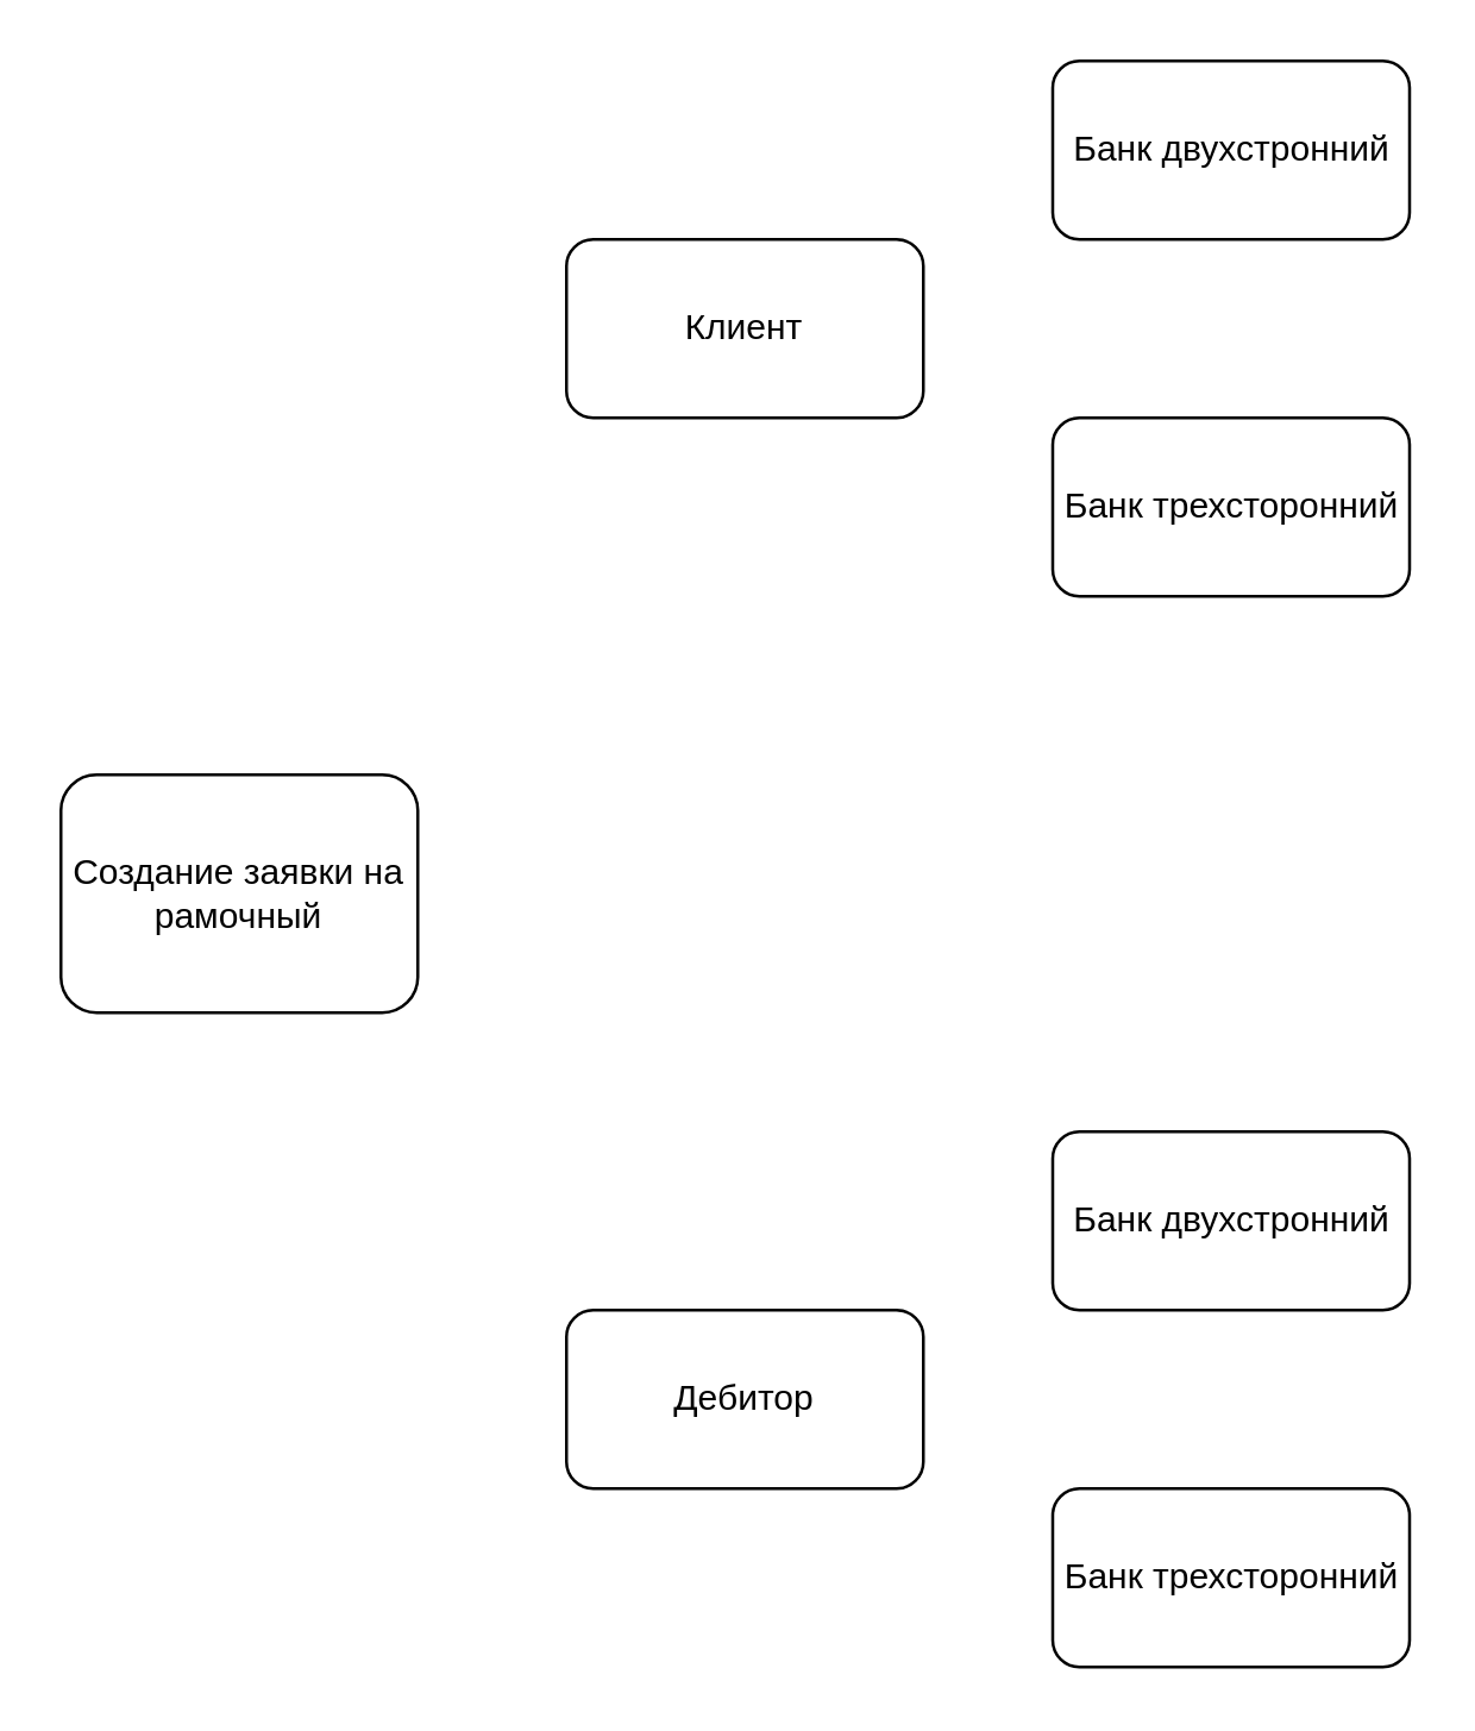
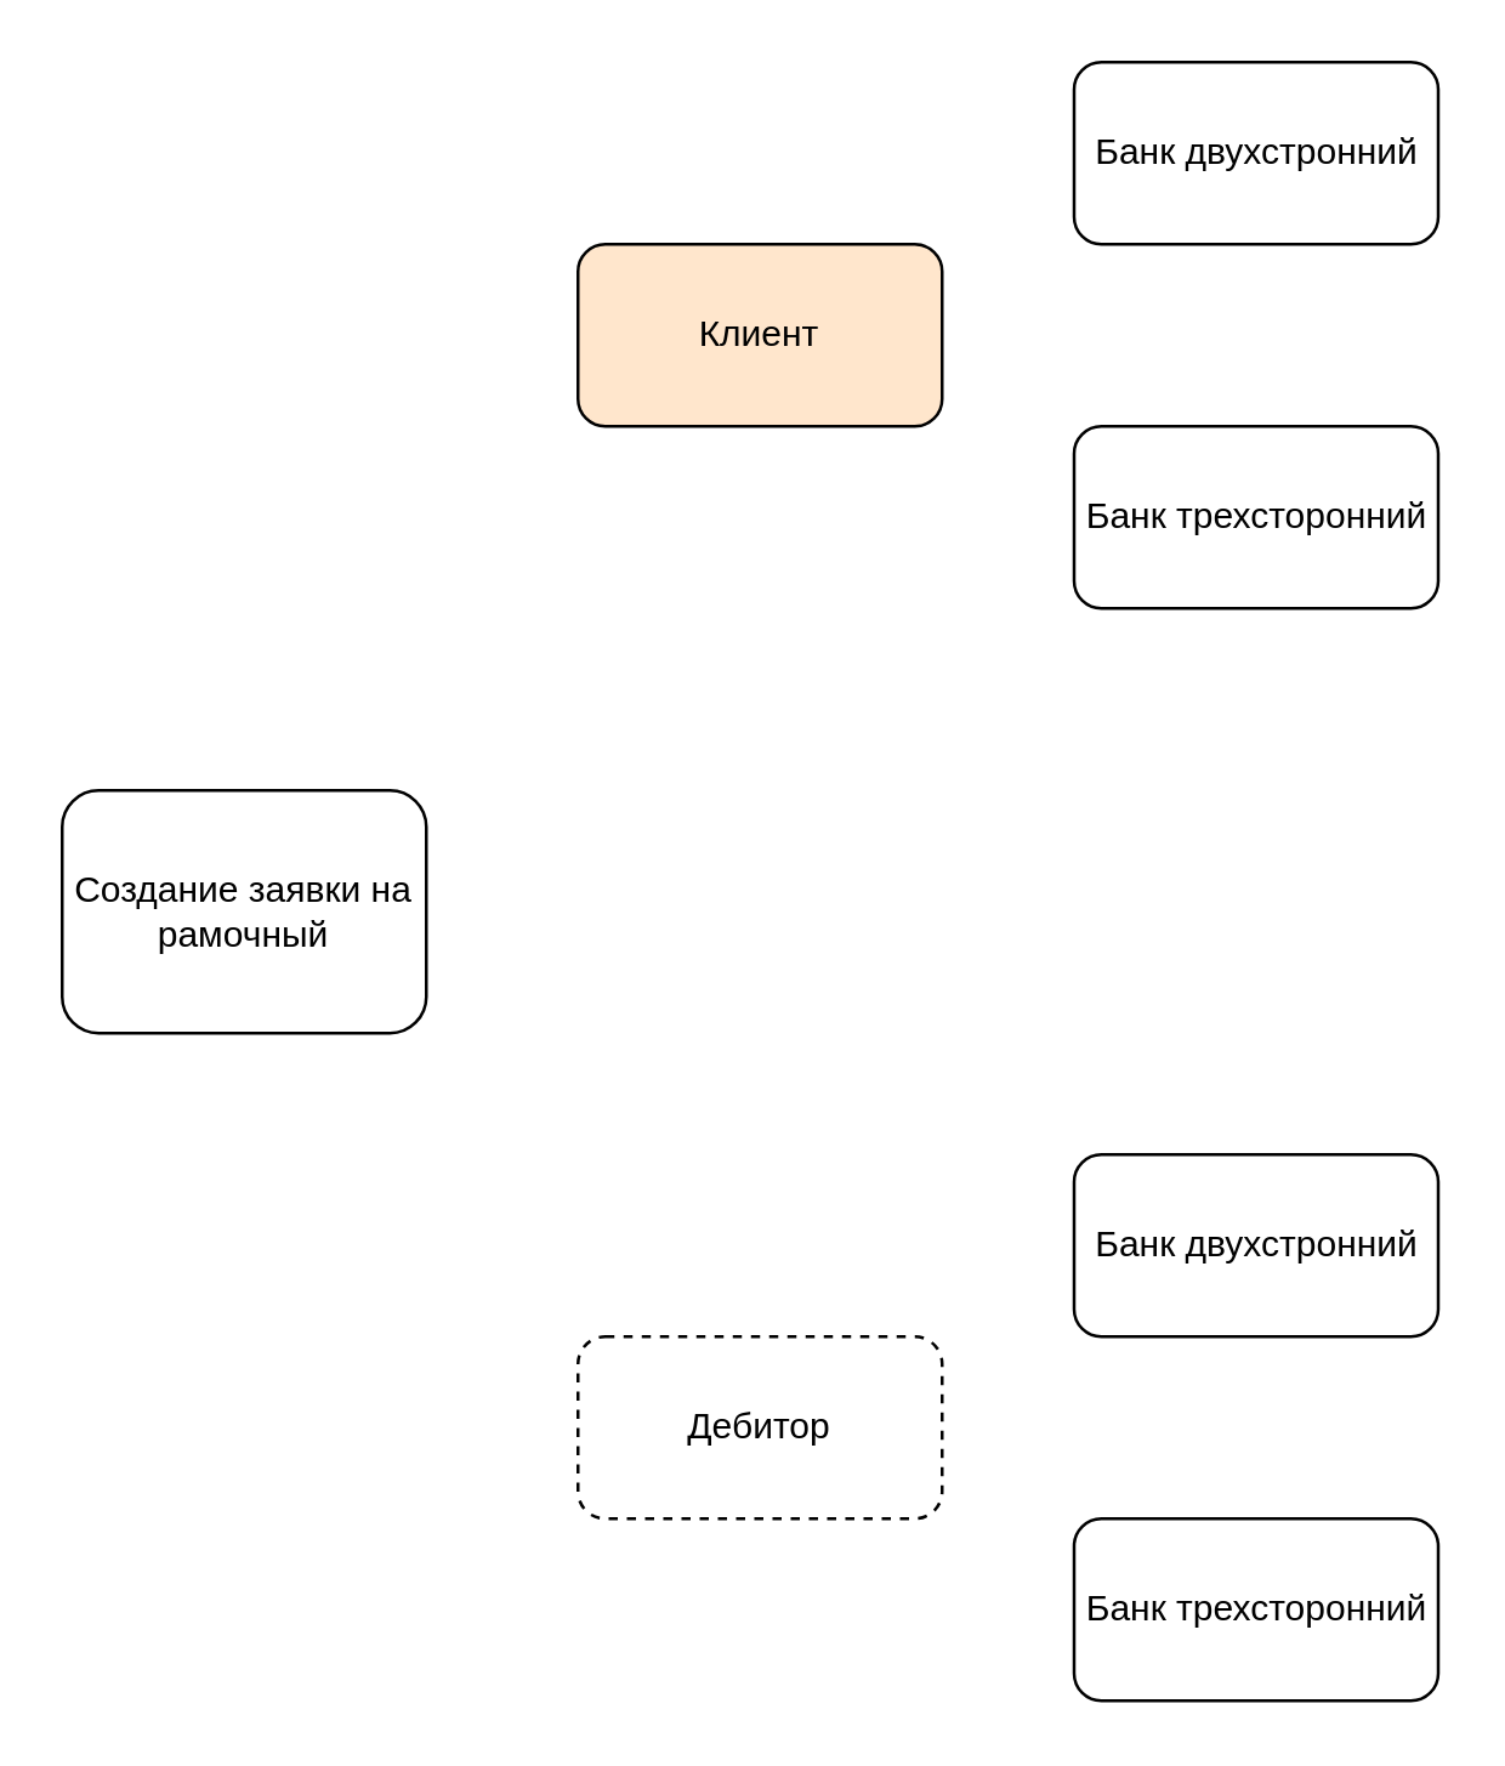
  <mxCell id="0" />
  <mxCell id="1" parent="0" />
  <mxCell id="2" value="Создание заявки на рамочный" style="rounded=1;whiteSpace=wrap;html=1;" vertex="1" parent="1"><mxGeometry x="20" y="260" width="120" height="80" as="geometry" /></mxCell>
- <mxCell id="3" value="Дебитор" style="rounded=1;whiteSpace=wrap;html=1;" vertex="1" parent="1"><mxGeometry x="190" y="440" width="120" height="60" as="geometry" /></mxCell>
- <mxCell id="4" value="Клиент" style="rounded=1;whiteSpace=wrap;html=1;" vertex="1" parent="1"><mxGeometry x="190" y="80" width="120" height="60" as="geometry" /></mxCell>
+ <mxCell id="3" value="Дебитор" style="rounded=1;whiteSpace=wrap;html=1;dashed=1;" vertex="1" parent="1"><mxGeometry x="190" y="440" width="120" height="60" as="geometry" /></mxCell>
+ <mxCell id="4" value="Клиент" style="rounded=1;whiteSpace=wrap;html=1;fillColor=#ffe6cc;" vertex="1" parent="1"><mxGeometry x="190" y="80" width="120" height="60" as="geometry" /></mxCell>
  <mxCell id="5" value="Банк трехсторонний" style="rounded=1;whiteSpace=wrap;html=1;" vertex="1" parent="1"><mxGeometry x="353.5" y="140" width="120" height="60" as="geometry" /></mxCell>
  <mxCell id="6" value="Банк двухстронний" style="rounded=1;whiteSpace=wrap;html=1;" vertex="1" parent="1"><mxGeometry x="353.5" y="20" width="120" height="60" as="geometry" /></mxCell>
  <mxCell id="7" value="Банк трехсторонний" style="rounded=1;whiteSpace=wrap;html=1;" vertex="1" parent="1"><mxGeometry x="353.5" y="500" width="120" height="60" as="geometry" /></mxCell>
  <mxCell id="8" value="Банк двухстронний" style="rounded=1;whiteSpace=wrap;html=1;" vertex="1" parent="1"><mxGeometry x="353.5" y="380" width="120" height="60" as="geometry" /></mxCell>
